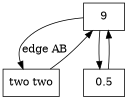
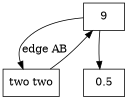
  strict digraph {
    rankdir=TB
    node [fillcolor=white shape=box style=filled]
    n1 [label=9]
    "two two"
    0.5
    n1 -> "two two" [label="edge AB"]
    n1 -> 0.5 [weight=2]
    "two two" -> n1
-   0.5 -> n1
  }
